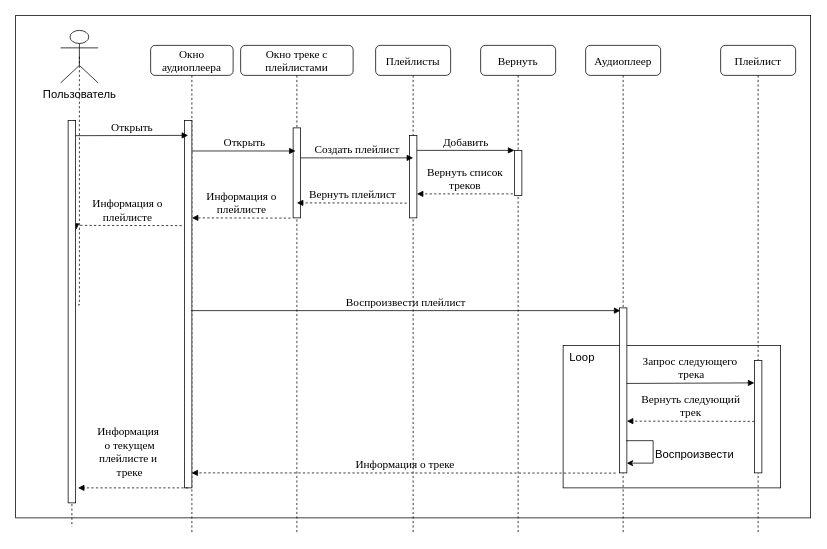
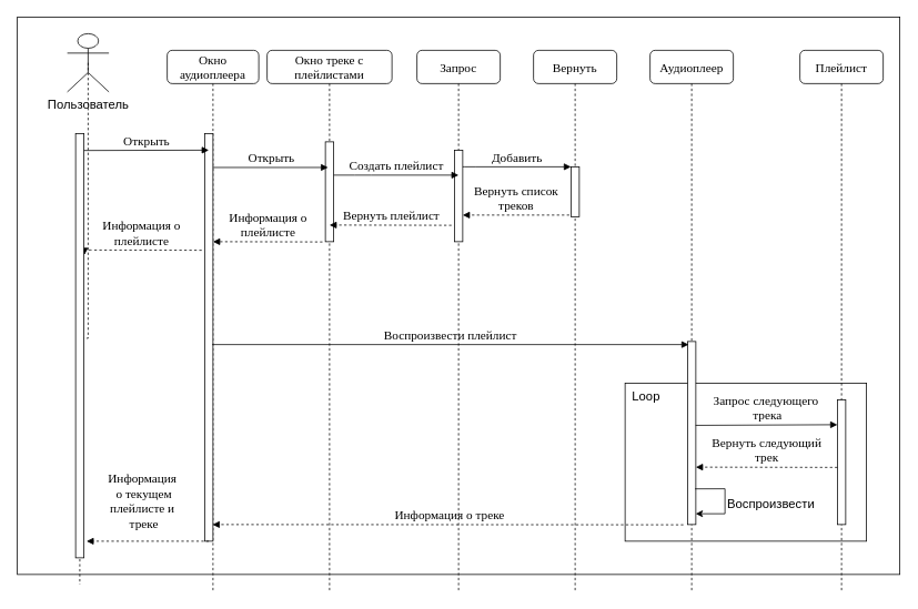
  <mxCell id="0" />
  <mxCell id="1" parent="0" />
  <mxCell id="2" value="" style="rounded=0;whiteSpace=wrap;html=1;fontSize=15;" parent="1" vertex="1"><mxGeometry x="20" y="20" width="1060" height="670" as="geometry" /></mxCell>
  <mxCell id="3" value="" style="rounded=0;whiteSpace=wrap;html=1;fontSize=15;" parent="1" vertex="1"><mxGeometry x="750" y="460" width="290" height="190" as="geometry" /></mxCell>
  <mxCell id="4" value="&lt;font style=&quot;font-size: 15px;&quot;&gt;Окно треке с плейлистами&lt;/font&gt;" style="shape=umlLifeline;perimeter=lifelinePerimeter;whiteSpace=wrap;html=1;container=1;collapsible=0;recursiveResize=0;outlineConnect=0;rounded=1;shadow=0;comic=0;labelBackgroundColor=none;strokeWidth=1;fontFamily=Verdana;fontSize=15;align=center;" parent="1" vertex="1"><mxGeometry x="320" y="60" width="150" height="650" as="geometry" /></mxCell>
  <mxCell id="5" value="" style="html=1;points=[];perimeter=orthogonalPerimeter;rounded=0;shadow=0;comic=0;labelBackgroundColor=none;strokeWidth=1;fontFamily=Verdana;fontSize=15;align=center;" parent="4" vertex="1"><mxGeometry x="70" y="110" width="10" height="120" as="geometry" /></mxCell>
- <mxCell id="6" value="Плейлисты" style="shape=umlLifeline;perimeter=lifelinePerimeter;whiteSpace=wrap;html=1;container=1;collapsible=0;recursiveResize=0;outlineConnect=0;rounded=1;shadow=0;comic=0;labelBackgroundColor=none;strokeWidth=1;fontFamily=Verdana;fontSize=15;align=center;" parent="1" vertex="1"><mxGeometry x="500" y="60" width="100" height="650" as="geometry" /></mxCell>
+ <mxCell id="6" value="Запрос" style="shape=umlLifeline;perimeter=lifelinePerimeter;whiteSpace=wrap;html=1;container=1;collapsible=0;recursiveResize=0;outlineConnect=0;rounded=1;shadow=0;comic=0;labelBackgroundColor=none;strokeWidth=1;fontFamily=Verdana;fontSize=15;align=center;" parent="1" vertex="1"><mxGeometry x="500" y="60" width="100" height="650" as="geometry" /></mxCell>
  <mxCell id="7" value="" style="html=1;points=[];perimeter=orthogonalPerimeter;rounded=0;shadow=0;comic=0;labelBackgroundColor=none;strokeWidth=1;fontFamily=Verdana;fontSize=15;align=center;" parent="6" vertex="1"><mxGeometry x="45" y="120" width="10" height="110" as="geometry" /></mxCell>
  <mxCell id="8" value="Вернуть" style="shape=umlLifeline;perimeter=lifelinePerimeter;whiteSpace=wrap;html=1;container=1;collapsible=0;recursiveResize=0;outlineConnect=0;rounded=1;shadow=0;comic=0;labelBackgroundColor=none;strokeWidth=1;fontFamily=Verdana;fontSize=15;align=center;" parent="1" vertex="1"><mxGeometry x="640" y="60" width="100" height="650" as="geometry" /></mxCell>
  <mxCell id="9" value="Вернуть список&lt;br style=&quot;font-size: 15px;&quot;&gt;треков" style="html=1;verticalAlign=bottom;endArrow=block;labelBackgroundColor=none;fontFamily=Verdana;fontSize=15;edgeStyle=elbowEdgeStyle;elbow=vertical;dashed=1;" parent="8" edge="1"><mxGeometry x="-0.003" relative="1" as="geometry"><mxPoint x="43" y="198" as="sourcePoint" /><mxPoint x="-85" y="198.0" as="targetPoint" /><Array as="points"><mxPoint x="-17" y="198" /></Array><mxPoint as="offset" /></mxGeometry></mxCell>
  <mxCell id="10" value="Аудиоплеер" style="shape=umlLifeline;perimeter=lifelinePerimeter;whiteSpace=wrap;html=1;container=1;collapsible=0;recursiveResize=0;outlineConnect=0;rounded=1;shadow=0;comic=0;labelBackgroundColor=none;strokeWidth=1;fontFamily=Verdana;fontSize=15;align=center;" parent="1" vertex="1"><mxGeometry x="780" y="60" width="100" height="650" as="geometry" /></mxCell>
  <mxCell id="11" value="" style="html=1;points=[];perimeter=orthogonalPerimeter;rounded=0;shadow=0;comic=0;labelBackgroundColor=none;strokeWidth=1;fontFamily=Verdana;fontSize=15;align=center;" parent="10" vertex="1"><mxGeometry x="45" y="350" width="10" height="220" as="geometry" /></mxCell>
  <mxCell id="12" value="" style="endArrow=classic;html=1;rounded=0;exitX=0.9;exitY=0.805;exitDx=0;exitDy=0;exitPerimeter=0;entryX=0.983;entryY=0.941;entryDx=0;entryDy=0;entryPerimeter=0;fontSize=15;" parent="10" source="11" target="11" edge="1"><mxGeometry width="50" height="50" relative="1" as="geometry"><mxPoint x="-150" y="500" as="sourcePoint" /><mxPoint x="160" y="670" as="targetPoint" /><Array as="points"><mxPoint x="90" y="527" /><mxPoint x="90" y="557" /></Array></mxGeometry></mxCell>
  <mxCell id="13" value="Информация о треке" style="html=1;verticalAlign=bottom;endArrow=block;labelBackgroundColor=none;fontFamily=Verdana;fontSize=15;edgeStyle=elbowEdgeStyle;elbow=vertical;exitX=1.233;exitY=0.703;exitDx=0;exitDy=0;exitPerimeter=0;dashed=1;" parent="10" target="18" edge="1"><mxGeometry x="-0.005" relative="1" as="geometry"><mxPoint x="40" y="570.3" as="sourcePoint" /><mxPoint x="-90" y="570" as="targetPoint" /><mxPoint as="offset" /></mxGeometry></mxCell>
  <mxCell id="14" value="Плейлист" style="shape=umlLifeline;perimeter=lifelinePerimeter;whiteSpace=wrap;html=1;container=1;collapsible=0;recursiveResize=0;outlineConnect=0;rounded=1;shadow=0;comic=0;labelBackgroundColor=none;strokeWidth=1;fontFamily=Verdana;fontSize=15;align=center;" parent="1" vertex="1"><mxGeometry x="960" y="60" width="100" height="650" as="geometry" /></mxCell>
  <mxCell id="15" value="" style="html=1;points=[];perimeter=orthogonalPerimeter;rounded=0;shadow=0;comic=0;labelBackgroundColor=none;strokeWidth=1;fontFamily=Verdana;fontSize=15;align=center;" parent="14" vertex="1"><mxGeometry x="45" y="420" width="10" height="150" as="geometry" /></mxCell>
  <mxCell id="16" value="Запрос следующего&lt;br style=&quot;font-size: 15px;&quot;&gt;&amp;nbsp;трека" style="html=1;verticalAlign=bottom;endArrow=block;labelBackgroundColor=none;fontFamily=Verdana;fontSize=15;edgeStyle=elbowEdgeStyle;elbow=vertical;exitX=0.971;exitY=0.458;exitDx=0;exitDy=0;exitPerimeter=0;" parent="14" edge="1" source="11"><mxGeometry x="-0.005" relative="1" as="geometry"><mxPoint x="-80" y="450" as="sourcePoint" /><mxPoint x="45" y="450" as="targetPoint" /><mxPoint as="offset" /></mxGeometry></mxCell>
  <mxCell id="17" value="Вернуть следующий&lt;br style=&quot;font-size: 15px;&quot;&gt;трек" style="html=1;verticalAlign=bottom;endArrow=block;labelBackgroundColor=none;fontFamily=Verdana;fontSize=15;edgeStyle=elbowEdgeStyle;elbow=vertical;exitX=1.233;exitY=0.703;exitDx=0;exitDy=0;exitPerimeter=0;dashed=1;" parent="14" target="11" edge="1"><mxGeometry x="-0.005" relative="1" as="geometry"><mxPoint x="45" y="501.3" as="sourcePoint" /><mxPoint x="-80" y="500" as="targetPoint" /><mxPoint as="offset" /></mxGeometry></mxCell>
  <mxCell id="18" value="Окно аудиоплеера" style="shape=umlLifeline;perimeter=lifelinePerimeter;whiteSpace=wrap;html=1;container=1;collapsible=0;recursiveResize=0;outlineConnect=0;rounded=1;shadow=0;comic=0;labelBackgroundColor=none;strokeWidth=1;fontFamily=Verdana;fontSize=15;align=center;" parent="1" vertex="1"><mxGeometry x="200" y="60" width="110" height="650" as="geometry" /></mxCell>
  <mxCell id="19" value="" style="html=1;points=[];perimeter=orthogonalPerimeter;rounded=0;shadow=0;comic=0;labelBackgroundColor=none;strokeWidth=1;fontFamily=Verdana;fontSize=15;align=center;" parent="18" vertex="1"><mxGeometry x="45" y="100" width="10" height="490" as="geometry" /></mxCell>
  <mxCell id="20" value="" style="html=1;points=[];perimeter=orthogonalPerimeter;rounded=0;shadow=0;comic=0;labelBackgroundColor=none;strokeWidth=1;fontFamily=Verdana;fontSize=15;align=center;" parent="1" vertex="1"><mxGeometry x="685" y="200" width="10" height="60" as="geometry" /></mxCell>
  <mxCell id="21" value="Добавить" style="html=1;verticalAlign=bottom;endArrow=block;labelBackgroundColor=none;fontFamily=Verdana;fontSize=15;edgeStyle=elbowEdgeStyle;elbow=vertical;" parent="1" source="7" target="20" edge="1"><mxGeometry relative="1" as="geometry"><mxPoint x="610" y="200" as="sourcePoint" /><Array as="points"><mxPoint x="560" y="200" /></Array></mxGeometry></mxCell>
  <mxCell id="22" value="Воспроизвести плейлист" style="html=1;verticalAlign=bottom;endArrow=block;entryX=0.233;entryY=0.217;labelBackgroundColor=none;fontFamily=Verdana;fontSize=15;entryDx=0;entryDy=0;entryPerimeter=0;" parent="1" edge="1"><mxGeometry relative="1" as="geometry"><mxPoint x="254" y="413.68" as="sourcePoint" /><mxPoint x="826.33" y="413.68" as="targetPoint" /></mxGeometry></mxCell>
  <mxCell id="23" value="Создать плейлист" style="html=1;verticalAlign=bottom;endArrow=block;labelBackgroundColor=none;fontFamily=Verdana;fontSize=15;edgeStyle=elbowEdgeStyle;elbow=vertical;" parent="1" edge="1"><mxGeometry relative="1" as="geometry"><mxPoint x="400" y="210" as="sourcePoint" /><mxPoint x="550" y="210" as="targetPoint" /><Array as="points"><mxPoint x="435" y="210" /></Array><mxPoint as="offset" /></mxGeometry></mxCell>
  <mxCell id="24" value="Loop" style="text;html=1;align=center;verticalAlign=middle;resizable=0;points=[];autosize=1;strokeColor=none;fillColor=none;fontSize=15;" parent="1" vertex="1"><mxGeometry x="745" y="460" width="60" height="30" as="geometry" /></mxCell>
  <mxCell id="25" value="Воспроизвести" style="text;html=1;align=center;verticalAlign=middle;resizable=0;points=[];autosize=1;strokeColor=none;fillColor=none;fontSize=15;" parent="1" vertex="1"><mxGeometry x="860" y="590" width="130" height="30" as="geometry" /></mxCell>
  <mxCell id="26" value="Открыть" style="html=1;verticalAlign=bottom;endArrow=block;entryX=0;entryY=0;labelBackgroundColor=none;fontFamily=Verdana;fontSize=15;edgeStyle=elbowEdgeStyle;elbow=vertical;exitX=0.9;exitY=0.04;exitDx=0;exitDy=0;exitPerimeter=0;" edge="1" parent="1" source="34"><mxGeometry relative="1" as="geometry"><mxPoint x="120" y="180" as="sourcePoint" /><mxPoint x="250" y="180" as="targetPoint" /></mxGeometry></mxCell>
  <mxCell id="27" value="Информация&lt;br style=&quot;font-size: 15px;&quot;&gt;&amp;nbsp;о текущем&lt;br style=&quot;font-size: 15px;&quot;&gt;плейлисте и&lt;br style=&quot;font-size: 15px;&quot;&gt;&amp;nbsp;треке" style="html=1;verticalAlign=bottom;endArrow=block;labelBackgroundColor=none;fontFamily=Verdana;fontSize=15;edgeStyle=elbowEdgeStyle;elbow=vertical;dashed=1;entryX=1.317;entryY=0.96;entryDx=0;entryDy=0;entryPerimeter=0;" edge="1" parent="1" target="34"><mxGeometry x="0.092" y="-10" relative="1" as="geometry"><mxPoint x="250" y="650" as="sourcePoint" /><mxPoint x="109.68" y="650.7" as="targetPoint" /><mxPoint as="offset" /></mxGeometry></mxCell>
  <mxCell id="28" value="Открыть" style="html=1;verticalAlign=bottom;endArrow=block;entryX=0.822;entryY=0.16;labelBackgroundColor=none;fontFamily=Verdana;fontSize=15;edgeStyle=elbowEdgeStyle;elbow=vertical;entryDx=0;entryDy=0;entryPerimeter=0;" parent="1" edge="1"><mxGeometry relative="1" as="geometry"><mxPoint x="255" y="200.8" as="sourcePoint" /><mxPoint x="393.22" y="200" as="targetPoint" /><Array as="points"><mxPoint x="290" y="200.8" /></Array></mxGeometry></mxCell>
  <mxCell id="29" value="Информация о&lt;br style=&quot;font-size: 15px;&quot;&gt;плейлисте" style="html=1;verticalAlign=bottom;endArrow=block;labelBackgroundColor=none;fontFamily=Verdana;fontSize=15;edgeStyle=elbowEdgeStyle;elbow=vertical;exitX=0.15;exitY=0.754;exitDx=0;exitDy=0;exitPerimeter=0;dashed=1;" edge="1" parent="1" target="19"><mxGeometry x="-0.006" relative="1" as="geometry"><mxPoint x="386.5" y="290.32" as="sourcePoint" /><mxPoint x="260" y="290" as="targetPoint" /><Array as="points"><mxPoint x="330.33" y="290" /></Array><mxPoint as="offset" /></mxGeometry></mxCell>
  <mxCell id="30" value="Вернуть плейлист" style="html=1;verticalAlign=bottom;endArrow=block;labelBackgroundColor=none;fontFamily=Verdana;fontSize=15;edgeStyle=elbowEdgeStyle;elbow=vertical;exitX=0.15;exitY=0.754;exitDx=0;exitDy=0;exitPerimeter=0;dashed=1;" parent="1" edge="1"><mxGeometry x="-0.004" relative="1" as="geometry"><mxPoint x="541.5" y="270.32" as="sourcePoint" /><mxPoint x="395" y="270" as="targetPoint" /><Array as="points"><mxPoint x="485.33" y="270" /></Array><mxPoint as="offset" /></mxGeometry></mxCell>
  <mxCell id="31" value="Информация о&lt;br style=&quot;font-size: 15px;&quot;&gt;плейлисте" style="html=1;verticalAlign=bottom;endArrow=block;labelBackgroundColor=none;fontFamily=Verdana;fontSize=15;edgeStyle=elbowEdgeStyle;elbow=vertical;exitX=0.15;exitY=0.754;exitDx=0;exitDy=0;exitPerimeter=0;dashed=1;entryX=1.067;entryY=0.286;entryDx=0;entryDy=0;entryPerimeter=0;" edge="1" parent="1" target="34"><mxGeometry x="-0.006" relative="1" as="geometry"><mxPoint x="241.5" y="300.32" as="sourcePoint" /><mxPoint x="110" y="300" as="targetPoint" /><Array as="points"><mxPoint x="185.33" y="300" /></Array><mxPoint as="offset" /></mxGeometry></mxCell>
  <mxCell id="32" style="edgeStyle=orthogonalEdgeStyle;rounded=0;orthogonalLoop=1;jettySize=auto;html=1;exitX=0.5;exitY=0.5;exitDx=0;exitDy=0;exitPerimeter=0;dashed=1;endArrow=none;endFill=0;" edge="1" parent="1" source="33"><mxGeometry relative="1" as="geometry"><mxPoint x="95" y="702.069" as="targetPoint" /></mxGeometry></mxCell>
  <mxCell id="33" value="&lt;font style=&quot;font-size: 15px;&quot;&gt;Пользователь&lt;/font&gt;" style="shape=umlActor;verticalLabelPosition=bottom;verticalAlign=top;html=1;outlineConnect=0;" vertex="1" parent="1"><mxGeometry x="80" y="40" width="50" height="70" as="geometry" /></mxCell>
  <mxCell id="34" value="" style="html=1;points=[];perimeter=orthogonalPerimeter;rounded=0;shadow=0;comic=0;labelBackgroundColor=none;strokeWidth=1;fontFamily=Verdana;fontSize=15;align=center;" vertex="1" parent="1"><mxGeometry x="90" y="160" width="10" height="510" as="geometry" /></mxCell>
